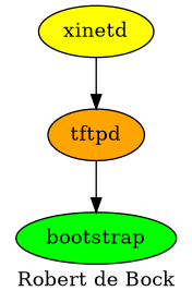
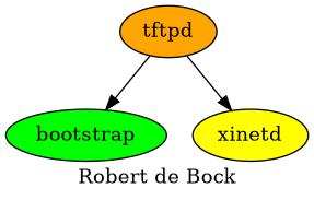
  digraph {
    label="Robert de Bock"
    node [style=filled]
    bootstrap [fillcolor=green]
    xinetd [fillcolor=yellow]
    tftpd [fillcolor=orange]
    tftpd -> bootstrap
-   xinetd -> tftpd
+   tftpd -> xinetd
  }
